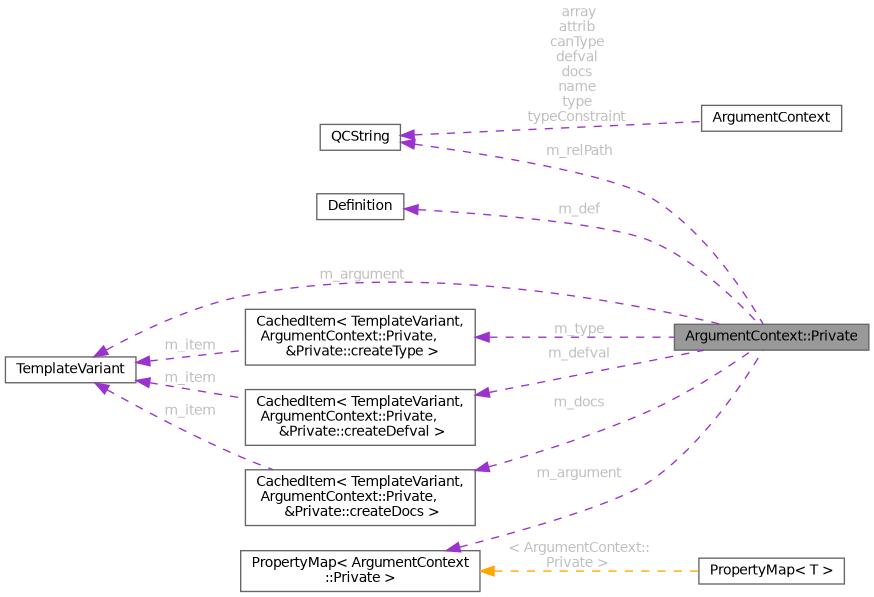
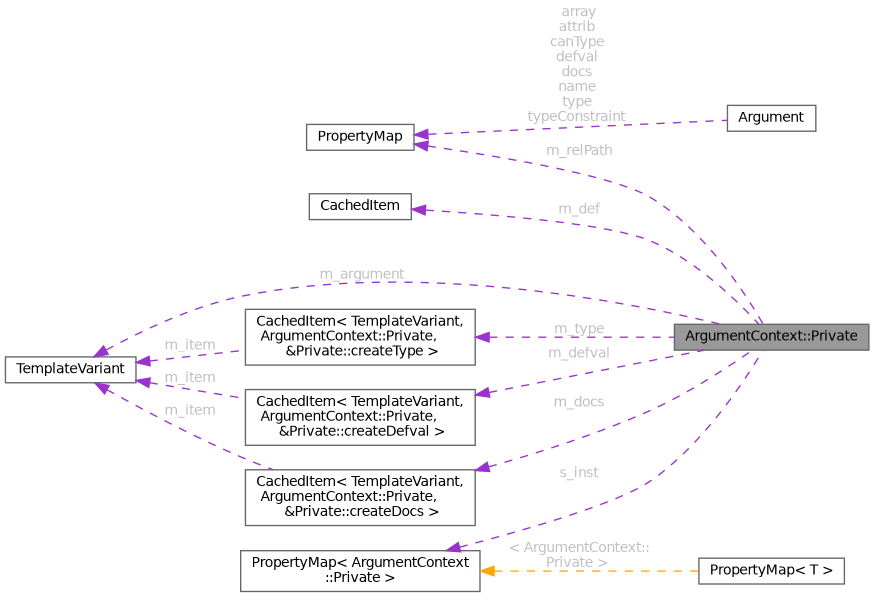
  digraph {
    rankdir=LR
    node [color=gray40 fillcolor=white fontname=Helvetica fontsize=10 shape=box style=filled]
    edge [color=darkorchid3 dir=back fontcolor=grey fontname=Helvetica fontsize=10 labelfontname=Helvetica labelfontsize=10 style=dashed]
    n1 [fillcolor=grey60 fontcolor=black height=0.2 label="ArgumentContext::Private" width=0.4]
-   n2 [height=0.2 label=ArgumentContext width=0.4]
-   n3 [height=0.2 label=QCString width=0.4]
-   n4 [height=0.2 label=Definition width=0.4]
+   n2 [height=0.2 label=Argument width=0.4]
+   n3 [height=0.2 label=PropertyMap width=0.4]
+   n4 [height=0.2 label=CachedItem width=0.4]
    n5 [height=0.2 label="CachedItem\< TemplateVariant,\l ArgumentContext::Private,\l &Private::createType \>" width=0.4]
    n6 [height=0.2 label=TemplateVariant width=0.4]
    n7 [height=0.2 label="CachedItem\< TemplateVariant,\l ArgumentContext::Private,\l &Private::createDefval \>" width=0.4]
    n8 [height=0.2 label="CachedItem\< TemplateVariant,\l ArgumentContext::Private,\l &Private::createDocs \>" width=0.4]
    n9 [height=0.2 label="PropertyMap\< ArgumentContext\l::Private \>" width=0.4]
    n10 [height=0.2 label="PropertyMap\< T \>" width=0.4]
    n3 -> n1 [label=" m_relPath"]
    n3 -> n2 [label=" array\nattrib\ncanType\ndefval\ndocs\nname\ntype\ntypeConstraint"]
    n4 -> n1 [label=" m_def"]
    n5 -> n1 [label=" m_type"]
    n6 -> n1 [label=" m_argument"]
    n6 -> n5 [label=" m_item"]
    n6 -> n7 [label=" m_item"]
    n6 -> n8 [label=" m_item"]
    n7 -> n1 [label=" m_defval"]
    n8 -> n1 [label=" m_docs"]
-   n9 -> n1 [label=" m_argument"]
+   n9 -> n1 [label=" s_inst"]
    n9 -> n10 [color=orange label=" \< ArgumentContext::\lPrivate \>"]
  }
